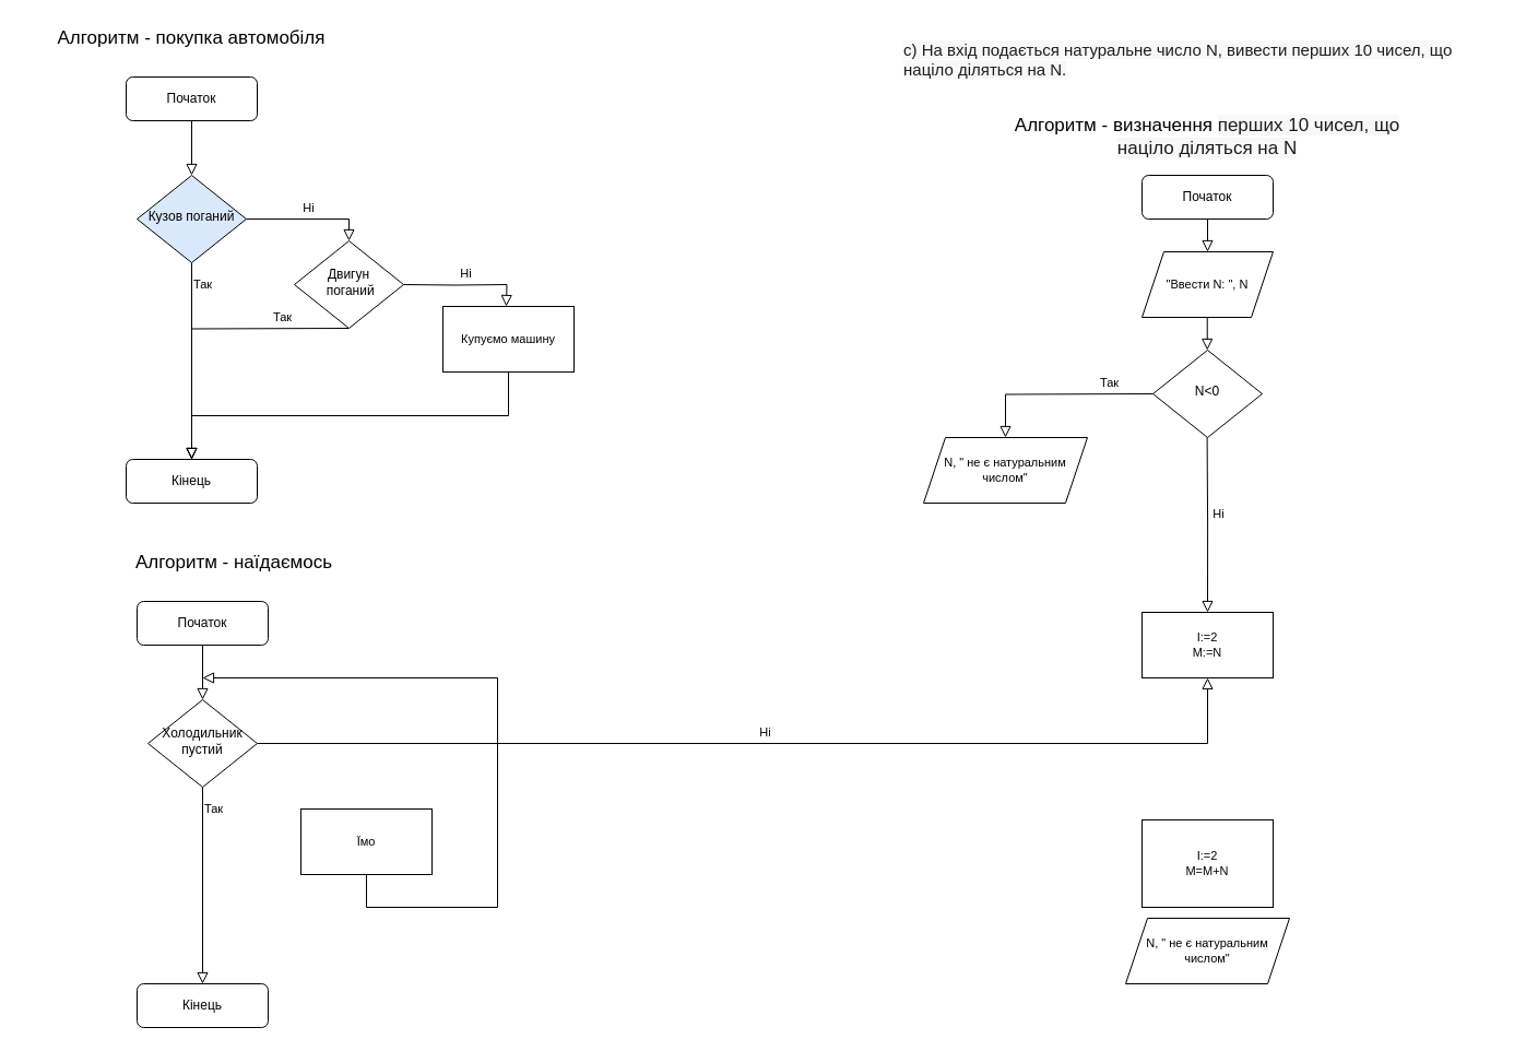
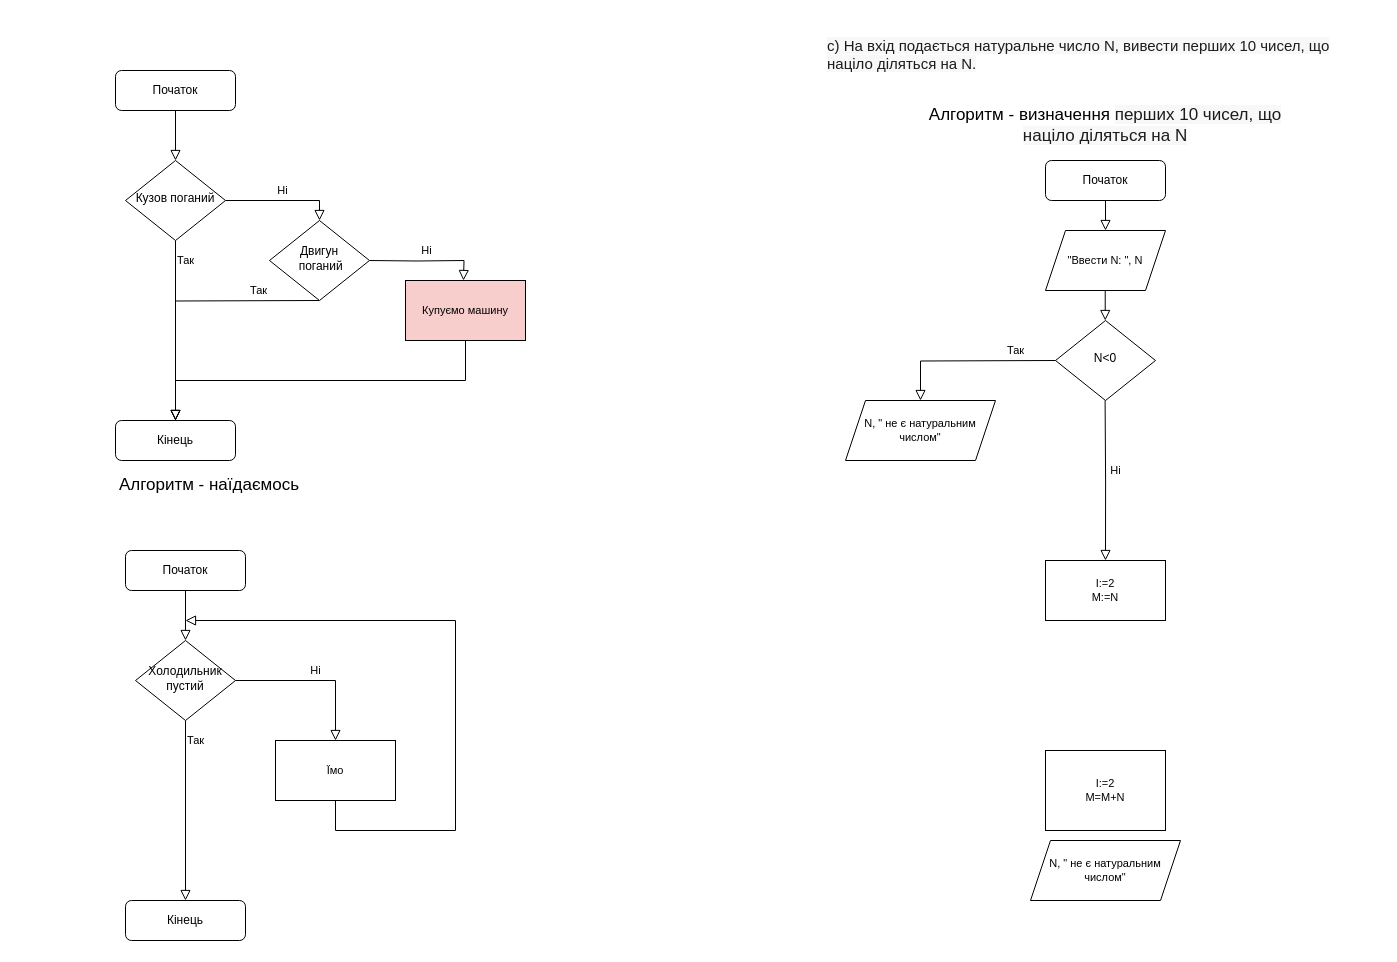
  <mxCell id="0" />
  <mxCell id="1" parent="0" />
  <mxCell id="2" value="" style="rounded=0;html=1;jettySize=auto;orthogonalLoop=1;fontSize=11;endArrow=block;endFill=0;endSize=8;strokeWidth=1;shadow=0;labelBackgroundColor=none;edgeStyle=orthogonalEdgeStyle;" parent="1" source="3" target="6" edge="1"><mxGeometry relative="1" as="geometry" /></mxCell>
  <mxCell id="3" value="Початок" style="rounded=1;whiteSpace=wrap;html=1;fontSize=12;glass=0;strokeWidth=1;shadow=0;" parent="1" vertex="1"><mxGeometry x="115" y="70" width="120" height="40" as="geometry" /></mxCell>
  <mxCell id="4" value="Так" style="rounded=0;html=1;jettySize=auto;orthogonalLoop=1;fontSize=11;endArrow=block;endFill=0;endSize=8;strokeWidth=1;shadow=0;labelBackgroundColor=none;edgeStyle=orthogonalEdgeStyle;strokeColor=default;entryX=0.5;entryY=0;entryDx=0;entryDy=0;" parent="1" source="6" target="7" edge="1"><mxGeometry x="-0.778" y="10" relative="1" as="geometry"><mxPoint as="offset" /><mxPoint x="175" y="280" as="targetPoint" /></mxGeometry></mxCell>
  <mxCell id="5" value="Ні" style="edgeStyle=orthogonalEdgeStyle;rounded=0;html=1;jettySize=auto;orthogonalLoop=1;fontSize=11;endArrow=block;endFill=0;endSize=8;strokeWidth=1;shadow=0;labelBackgroundColor=none;entryX=0.5;entryY=0;entryDx=0;entryDy=0;" parent="1" source="6" target="9" edge="1"><mxGeometry y="10" relative="1" as="geometry"><mxPoint as="offset" /><mxPoint x="275" y="200" as="targetPoint" /></mxGeometry></mxCell>
- <mxCell id="6" value="Кузов поганий" style="rhombus;whiteSpace=wrap;html=1;shadow=0;fontFamily=Helvetica;fontSize=12;align=center;strokeWidth=1;spacing=6;spacingTop=-4;fillColor=#dae8fc;" parent="1" vertex="1"><mxGeometry x="125" y="160" width="100" height="80" as="geometry" /></mxCell>
+ <mxCell id="6" value="Кузов поганий" style="rhombus;whiteSpace=wrap;html=1;shadow=0;fontFamily=Helvetica;fontSize=12;align=center;strokeWidth=1;spacing=6;spacingTop=-4;" parent="1" vertex="1"><mxGeometry x="125" y="160" width="100" height="80" as="geometry" /></mxCell>
  <mxCell id="7" value="Кінець" style="rounded=1;whiteSpace=wrap;html=1;fontSize=12;glass=0;strokeWidth=1;shadow=0;" parent="1" vertex="1"><mxGeometry x="115" y="420" width="120" height="40" as="geometry" /></mxCell>
- <mxCell id="8" value="Алгоритм - покупка автомобіля" style="text;html=1;strokeColor=none;fillColor=none;align=center;verticalAlign=middle;whiteSpace=wrap;rounded=0;fontSize=17;" vertex="1" parent="1"><mxGeometry x="20" y="20" width="310" height="30" as="geometry" /></mxCell>
  <mxCell id="9" value="Двигун&lt;br&gt;&amp;nbsp;поганий" style="rhombus;whiteSpace=wrap;html=1;shadow=0;fontFamily=Helvetica;fontSize=12;align=center;strokeWidth=1;spacing=6;spacingTop=-4;" vertex="1" parent="1"><mxGeometry x="269" y="220" width="100" height="80" as="geometry" /></mxCell>
  <mxCell id="10" value="Так" style="rounded=0;html=1;jettySize=auto;orthogonalLoop=1;fontSize=11;endArrow=block;endFill=0;endSize=8;strokeWidth=1;shadow=0;labelBackgroundColor=none;edgeStyle=orthogonalEdgeStyle;strokeColor=default;" edge="1" parent="1" target="7"><mxGeometry x="-0.533" y="-10" relative="1" as="geometry"><mxPoint x="1" as="offset" /><mxPoint x="318.5" y="300" as="sourcePoint" /><mxPoint x="175" y="300" as="targetPoint" /></mxGeometry></mxCell>
  <mxCell id="11" value="Ні" style="edgeStyle=orthogonalEdgeStyle;rounded=0;html=1;jettySize=auto;orthogonalLoop=1;fontSize=11;endArrow=block;endFill=0;endSize=8;strokeWidth=1;shadow=0;labelBackgroundColor=none;entryX=0.5;entryY=0;entryDx=0;entryDy=0;" edge="1" parent="1"><mxGeometry y="10" relative="1" as="geometry"><mxPoint as="offset" /><mxPoint x="369" y="260" as="sourcePoint" /><mxPoint x="463" y="280" as="targetPoint" /></mxGeometry></mxCell>
- <mxCell id="12" value="Купуємо машину" style="rounded=0;whiteSpace=wrap;html=1;fontFamily=Helvetica;fontSize=11;" vertex="1" parent="1"><mxGeometry x="405" y="280" width="120" height="60" as="geometry" /></mxCell>
+ <mxCell id="12" value="Купуємо машину" style="rounded=0;whiteSpace=wrap;html=1;fontFamily=Helvetica;fontSize=11;fillColor=#f8cecc;" vertex="1" parent="1"><mxGeometry x="405" y="280" width="120" height="60" as="geometry" /></mxCell>
  <mxCell id="13" value="" style="rounded=0;html=1;jettySize=auto;orthogonalLoop=1;fontSize=11;endArrow=block;endFill=0;endSize=8;strokeWidth=1;shadow=0;labelBackgroundColor=none;edgeStyle=orthogonalEdgeStyle;exitX=0.5;exitY=1;exitDx=0;exitDy=0;entryX=0.5;entryY=0;entryDx=0;entryDy=0;" edge="1" parent="1" source="12" target="7"><mxGeometry relative="1" as="geometry"><mxPoint x="524.5" y="370" as="sourcePoint" /><mxPoint x="235" y="390" as="targetPoint" /></mxGeometry></mxCell>
- <mxCell id="14" value="Алгоритм - наїдаємось" style="text;html=1;strokeColor=none;fillColor=none;align=center;verticalAlign=middle;whiteSpace=wrap;rounded=0;fontSize=17;" vertex="1" parent="1"><mxGeometry x="59" y="500" width="310" height="30" as="geometry" /></mxCell>
+ <mxCell id="14" value="Алгоритм - наїдаємось" style="text;html=1;strokeColor=none;fillColor=none;align=center;verticalAlign=middle;whiteSpace=wrap;rounded=0;fontSize=17;" vertex="1" parent="1"><mxGeometry x="54" y="470" width="310" height="30" as="geometry" /></mxCell>
  <mxCell id="15" value="" style="rounded=0;html=1;jettySize=auto;orthogonalLoop=1;fontSize=11;endArrow=block;endFill=0;endSize=8;strokeWidth=1;shadow=0;labelBackgroundColor=none;edgeStyle=orthogonalEdgeStyle;" edge="1" parent="1" source="16" target="19"><mxGeometry relative="1" as="geometry" /></mxCell>
  <mxCell id="16" value="Початок" style="rounded=1;whiteSpace=wrap;html=1;fontSize=12;glass=0;strokeWidth=1;shadow=0;" vertex="1" parent="1"><mxGeometry x="125" y="550" width="120" height="40" as="geometry" /></mxCell>
  <mxCell id="17" value="Так" style="rounded=0;html=1;jettySize=auto;orthogonalLoop=1;fontSize=11;endArrow=block;endFill=0;endSize=8;strokeWidth=1;shadow=0;labelBackgroundColor=none;edgeStyle=orthogonalEdgeStyle;strokeColor=default;entryX=0.5;entryY=0;entryDx=0;entryDy=0;" edge="1" parent="1" source="19" target="20"><mxGeometry x="-0.778" y="10" relative="1" as="geometry"><mxPoint as="offset" /><mxPoint x="185" y="760" as="targetPoint" /></mxGeometry></mxCell>
- <mxCell id="18" value="Ні" style="edgeStyle=orthogonalEdgeStyle;rounded=0;html=1;jettySize=auto;orthogonalLoop=1;fontSize=11;endArrow=block;endFill=0;endSize=8;strokeWidth=1;shadow=0;labelBackgroundColor=none;" edge="1" parent="1" source="19" target="33"><mxGeometry y="10" relative="1" as="geometry"><mxPoint as="offset" /><mxPoint x="329" y="700" as="targetPoint" /></mxGeometry></mxCell>
+ <mxCell id="18" value="Ні" style="edgeStyle=orthogonalEdgeStyle;rounded=0;html=1;jettySize=auto;orthogonalLoop=1;fontSize=11;endArrow=block;endFill=0;endSize=8;strokeWidth=1;shadow=0;labelBackgroundColor=none;entryX=0.5;entryY=0;entryDx=0;entryDy=0;" edge="1" parent="1" source="19" target="21"><mxGeometry y="10" relative="1" as="geometry"><mxPoint as="offset" /><mxPoint x="329" y="700" as="targetPoint" /></mxGeometry></mxCell>
  <mxCell id="19" value="Холодильник пустий" style="rhombus;whiteSpace=wrap;html=1;shadow=0;fontFamily=Helvetica;fontSize=12;align=center;strokeWidth=1;spacing=6;spacingTop=-4;" vertex="1" parent="1"><mxGeometry x="135" y="640" width="100" height="80" as="geometry" /></mxCell>
  <mxCell id="20" value="Кінець" style="rounded=1;whiteSpace=wrap;html=1;fontSize=12;glass=0;strokeWidth=1;shadow=0;" vertex="1" parent="1"><mxGeometry x="125" y="900" width="120" height="40" as="geometry" /></mxCell>
  <mxCell id="21" value="Їмо" style="rounded=0;whiteSpace=wrap;html=1;fontFamily=Helvetica;fontSize=11;" vertex="1" parent="1"><mxGeometry x="275" y="740" width="120" height="60" as="geometry" /></mxCell>
  <mxCell id="22" value="" style="rounded=0;html=1;jettySize=auto;orthogonalLoop=1;fontSize=11;endArrow=block;endFill=0;endSize=8;strokeWidth=1;shadow=0;labelBackgroundColor=none;edgeStyle=orthogonalEdgeStyle;exitX=0.5;exitY=1;exitDx=0;exitDy=0;" edge="1" parent="1" source="21"><mxGeometry relative="1" as="geometry"><mxPoint x="334.29" y="810" as="sourcePoint" /><mxPoint x="185" y="620" as="targetPoint" /><Array as="points"><mxPoint x="335" y="830" /><mxPoint x="455" y="830" /><mxPoint x="455" y="620" /></Array></mxGeometry></mxCell>
  <mxCell id="23" value="&lt;span style=&quot;color: rgb(29, 28, 29); font-family: Slack-Lato, Slack-Fractions, appleLogo, sans-serif; font-size: 15px; font-style: normal; font-variant-ligatures: common-ligatures; font-variant-caps: normal; font-weight: 400; letter-spacing: normal; orphans: 2; text-align: left; text-indent: 0px; text-transform: none; widows: 2; word-spacing: 0px; -webkit-text-stroke-width: 0px; background-color: rgb(248, 248, 248); text-decoration-thickness: initial; text-decoration-style: initial; text-decoration-color: initial; float: none; display: inline !important;&quot;&gt;c) На вхід подається натуральне число N, вивести перших 10 чисел, що націло діляться на N.&lt;/span&gt;" style="text;whiteSpace=wrap;html=1;fontSize=11;fontFamily=Helvetica;" vertex="1" parent="1"><mxGeometry x="825" y="30" width="550" height="40" as="geometry" /></mxCell>
  <mxCell id="24" value="Початок" style="rounded=1;whiteSpace=wrap;html=1;fontSize=12;glass=0;strokeWidth=1;shadow=0;" vertex="1" parent="1"><mxGeometry x="1045" y="160" width="120" height="40" as="geometry" /></mxCell>
  <mxCell id="25" value="Алгоритм - визначення&amp;nbsp;&lt;span style=&quot;color: rgb(29, 28, 29); font-size: 17px; font-variant-ligatures: common-ligatures; text-align: left; background-color: rgb(248, 248, 248);&quot;&gt;перших 10 чисел, що націло діляться на N&lt;/span&gt;" style="text;html=1;strokeColor=none;fillColor=none;align=center;verticalAlign=middle;whiteSpace=wrap;rounded=0;fontSize=17;fontFamily=Helvetica;" vertex="1" parent="1"><mxGeometry x="905" y="110" width="400" height="30" as="geometry" /></mxCell>
  <mxCell id="26" value="&quot;Ввести N: &quot;, N" style="shape=parallelogram;perimeter=parallelogramPerimeter;whiteSpace=wrap;html=1;fixedSize=1;fontFamily=Helvetica;fontSize=11;" vertex="1" parent="1"><mxGeometry x="1045" y="230" width="120" height="60" as="geometry" /></mxCell>
  <mxCell id="27" value="N&amp;lt;0" style="rhombus;whiteSpace=wrap;html=1;shadow=0;fontFamily=Helvetica;fontSize=12;align=center;strokeWidth=1;spacing=6;spacingTop=-4;" vertex="1" parent="1"><mxGeometry x="1055" y="320" width="100" height="80" as="geometry" /></mxCell>
  <mxCell id="28" value="Так" style="rounded=0;html=1;jettySize=auto;orthogonalLoop=1;fontSize=11;endArrow=block;endFill=0;endSize=8;strokeWidth=1;shadow=0;labelBackgroundColor=none;edgeStyle=orthogonalEdgeStyle;strokeColor=default;entryX=0.5;entryY=0;entryDx=0;entryDy=0;" edge="1" parent="1" target="29"><mxGeometry x="-0.533" y="-10" relative="1" as="geometry"><mxPoint x="1" as="offset" /><mxPoint x="1055" y="360" as="sourcePoint" /><mxPoint x="912" y="480" as="targetPoint" /></mxGeometry></mxCell>
  <mxCell id="29" value="N, &quot; не є натуральним числом&quot;" style="shape=parallelogram;perimeter=parallelogramPerimeter;whiteSpace=wrap;html=1;fixedSize=1;fontFamily=Helvetica;fontSize=11;" vertex="1" parent="1"><mxGeometry x="845" y="400" width="150" height="60" as="geometry" /></mxCell>
  <mxCell id="30" value="" style="rounded=0;html=1;jettySize=auto;orthogonalLoop=1;fontSize=11;endArrow=block;endFill=0;endSize=8;strokeWidth=1;shadow=0;labelBackgroundColor=none;edgeStyle=orthogonalEdgeStyle;exitX=0.5;exitY=1;exitDx=0;exitDy=0;" edge="1" parent="1" source="24" target="26"><mxGeometry relative="1" as="geometry"><mxPoint x="1104.72" y="210" as="sourcePoint" /><mxPoint x="1104.72" y="260" as="targetPoint" /><Array as="points" /></mxGeometry></mxCell>
  <mxCell id="31" value="" style="rounded=0;html=1;jettySize=auto;orthogonalLoop=1;fontSize=11;endArrow=block;endFill=0;endSize=8;strokeWidth=1;shadow=0;labelBackgroundColor=none;edgeStyle=orthogonalEdgeStyle;exitX=0.5;exitY=1;exitDx=0;exitDy=0;" edge="1" parent="1"><mxGeometry relative="1" as="geometry"><mxPoint x="1104.72" y="290" as="sourcePoint" /><mxPoint x="1104.72" y="320" as="targetPoint" /><Array as="points" /></mxGeometry></mxCell>
  <mxCell id="32" value="Ні" style="edgeStyle=orthogonalEdgeStyle;rounded=0;html=1;jettySize=auto;orthogonalLoop=1;fontSize=11;endArrow=block;endFill=0;endSize=8;strokeWidth=1;shadow=0;labelBackgroundColor=none;entryX=0.5;entryY=0;entryDx=0;entryDy=0;" edge="1" parent="1" target="33"><mxGeometry x="-0.127" y="10" relative="1" as="geometry"><mxPoint as="offset" /><mxPoint x="1104.6" y="400" as="sourcePoint" /><mxPoint x="1104.62" y="562.933" as="targetPoint" /></mxGeometry></mxCell>
  <mxCell id="33" value="I:=2&lt;br&gt;M:=N" style="rounded=0;whiteSpace=wrap;html=1;fontFamily=Helvetica;fontSize=11;" vertex="1" parent="1"><mxGeometry x="1045" y="560" width="120" height="60" as="geometry" /></mxCell>
  <mxCell id="34" value="I:=2&lt;br&gt;M=M+N" style="rounded=0;whiteSpace=wrap;html=1;fontFamily=Helvetica;fontSize=11;" vertex="1" parent="1"><mxGeometry x="1045" y="750" width="120" height="80" as="geometry" /></mxCell>
  <mxCell id="35" value="N, &quot; не є натуральним числом&quot;" style="shape=parallelogram;perimeter=parallelogramPerimeter;whiteSpace=wrap;html=1;fixedSize=1;fontFamily=Helvetica;fontSize=11;" vertex="1" parent="1"><mxGeometry x="1030" y="840" width="150" height="60" as="geometry" /></mxCell>
